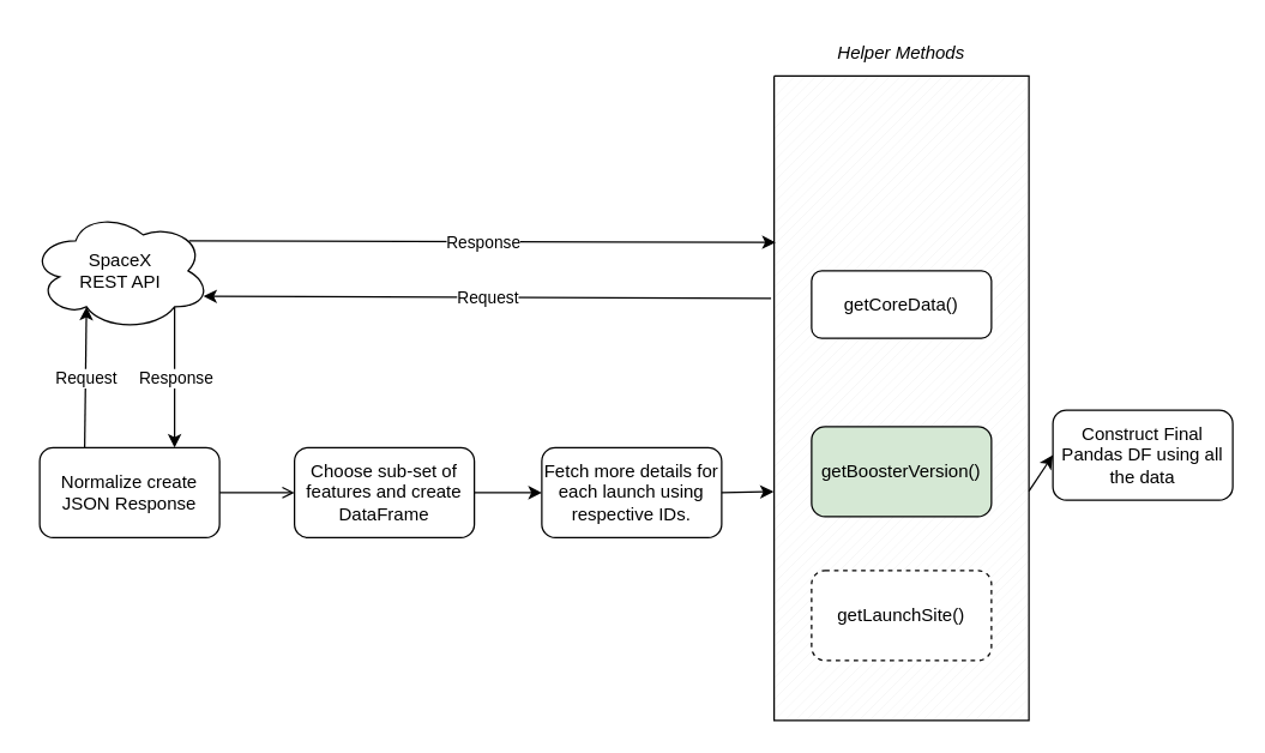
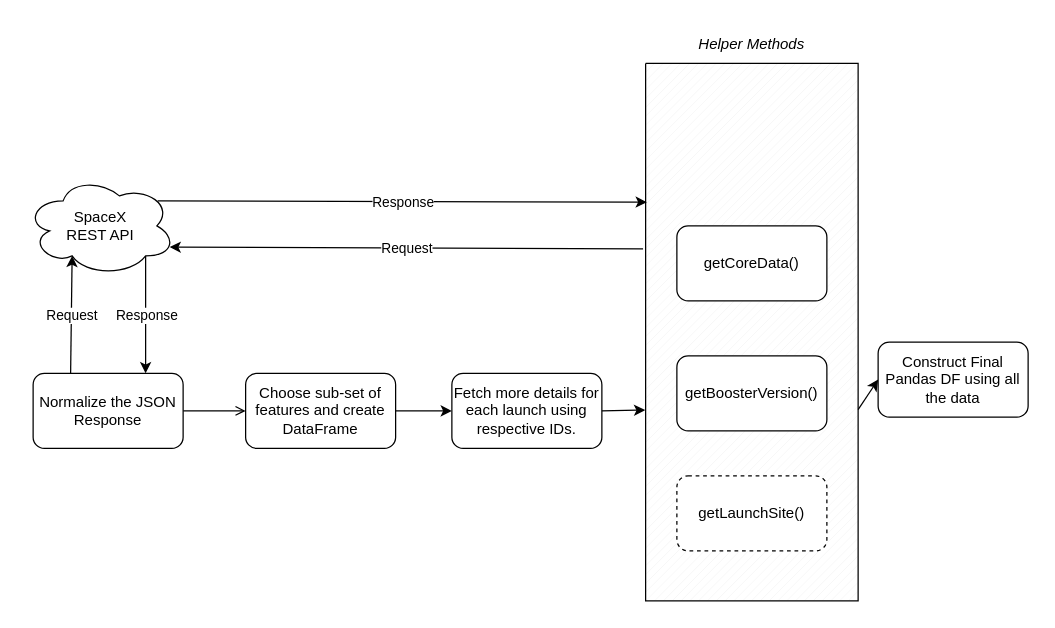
  <mxCell id="0" />
  <mxCell id="1" parent="0" />
  <mxCell id="2" value="SpaceX &lt;br&gt;REST API" style="ellipse;shape=cloud;whiteSpace=wrap;html=1;" vertex="1" parent="1"><mxGeometry x="20" y="140" width="120" height="80" as="geometry" /></mxCell>
  <mxCell id="3" value="" style="edgeStyle=orthogonalEdgeStyle;rounded=0;orthogonalLoop=1;jettySize=auto;html=1;endArrow=open;" edge="1" parent="1" source="4" target="10"><mxGeometry relative="1" as="geometry" /></mxCell>
- <mxCell id="4" value="Normalize create JSON Response" style="rounded=1;whiteSpace=wrap;html=1;" vertex="1" parent="1"><mxGeometry x="26" y="298" width="120" height="60" as="geometry" /></mxCell>
+ <mxCell id="4" value="Normalize the JSON Response" style="rounded=1;whiteSpace=wrap;html=1;" vertex="1" parent="1"><mxGeometry x="26" y="298" width="120" height="60" as="geometry" /></mxCell>
  <mxCell id="5" value="" style="endArrow=classic;html=1;rounded=0;exitX=0.8;exitY=0.8;exitDx=0;exitDy=0;exitPerimeter=0;entryX=0.75;entryY=0;entryDx=0;entryDy=0;" edge="1" parent="1" source="2" target="4"><mxGeometry relative="1" as="geometry"><mxPoint x="366" y="328" as="sourcePoint" /><mxPoint x="216" y="306" as="targetPoint" /></mxGeometry></mxCell>
  <mxCell id="6" value="Response" style="edgeLabel;resizable=0;html=1;align=center;verticalAlign=middle;" connectable="0" vertex="1" parent="5"><mxGeometry relative="1" as="geometry" /></mxCell>
  <mxCell id="7" value="" style="endArrow=classic;html=1;rounded=0;exitX=0.25;exitY=0;exitDx=0;exitDy=0;entryX=0.31;entryY=0.8;entryDx=0;entryDy=0;entryPerimeter=0;" edge="1" parent="1" source="4" target="2"><mxGeometry relative="1" as="geometry"><mxPoint x="366" y="328" as="sourcePoint" /><mxPoint x="466" y="328" as="targetPoint" /></mxGeometry></mxCell>
  <mxCell id="8" value="Request" style="edgeLabel;resizable=0;html=1;align=center;verticalAlign=middle;" connectable="0" vertex="1" parent="7"><mxGeometry relative="1" as="geometry" /></mxCell>
  <mxCell id="9" value="" style="edgeStyle=orthogonalEdgeStyle;rounded=0;orthogonalLoop=1;jettySize=auto;html=1;" edge="1" parent="1" source="10" target="11"><mxGeometry relative="1" as="geometry" /></mxCell>
  <mxCell id="10" value="Choose sub-set of features and create DataFrame" style="rounded=1;whiteSpace=wrap;html=1;" vertex="1" parent="1"><mxGeometry x="196" y="298" width="120" height="60" as="geometry" /></mxCell>
  <mxCell id="11" value="Fetch more details for each launch using respective IDs." style="rounded=1;whiteSpace=wrap;html=1;" vertex="1" parent="1"><mxGeometry x="361" y="298" width="120" height="60" as="geometry" /></mxCell>
  <mxCell id="12" value="" style="verticalLabelPosition=bottom;verticalAlign=top;html=1;shape=mxgraph.basic.patternFillRect;fillStyle=diag;step=5;fillStrokeWidth=0.2;fillStrokeColor=#dddddd;" vertex="1" parent="1"><mxGeometry x="516" y="50" width="170" height="430" as="geometry" /></mxCell>
  <mxCell id="13" value="" style="endArrow=classic;html=1;rounded=0;exitX=1;exitY=0.5;exitDx=0;exitDy=0;entryX=-0.002;entryY=0.466;entryDx=0;entryDy=0;entryPerimeter=0;" edge="1" parent="1" source="11"><mxGeometry width="50" height="50" relative="1" as="geometry"><mxPoint x="326" y="327" as="sourcePoint" /><mxPoint x="515.66" y="327.38" as="targetPoint" /></mxGeometry></mxCell>
  <mxCell id="14" value="&lt;i&gt;Helper Methods&lt;/i&gt;" style="text;html=1;strokeColor=none;fillColor=none;align=center;verticalAlign=middle;whiteSpace=wrap;rounded=0;" vertex="1" parent="1"><mxGeometry x="541" y="20" width="120" height="30" as="geometry" /></mxCell>
- <mxCell id="15" value="getCoreData()" style="rounded=1;whiteSpace=wrap;html=1;" vertex="1" parent="1"><mxGeometry x="541" y="180" width="120" height="45" as="geometry" /></mxCell>
- <mxCell id="16" value="getBoosterVersion()" style="rounded=1;whiteSpace=wrap;html=1;fillColor=#d5e8d4;" vertex="1" parent="1"><mxGeometry x="541" y="284" width="120" height="60" as="geometry" /></mxCell>
+ <mxCell id="15" value="getCoreData()" style="rounded=1;whiteSpace=wrap;html=1;" vertex="1" parent="1"><mxGeometry x="541" y="180" width="120" height="60" as="geometry" /></mxCell>
+ <mxCell id="16" value="getBoosterVersion()" style="rounded=1;whiteSpace=wrap;html=1;" vertex="1" parent="1"><mxGeometry x="541" y="284" width="120" height="60" as="geometry" /></mxCell>
  <mxCell id="17" value="getLaunchSite()" style="rounded=1;whiteSpace=wrap;html=1;dashed=1;" vertex="1" parent="1"><mxGeometry x="541" y="380" width="120" height="60" as="geometry" /></mxCell>
  <mxCell id="18" value="" style="endArrow=classic;html=1;rounded=0;exitX=-0.012;exitY=0.343;exitDx=0;exitDy=0;entryX=0.96;entryY=0.7;entryDx=0;entryDy=0;entryPerimeter=0;exitPerimeter=0;" edge="1" parent="1"><mxGeometry relative="1" as="geometry"><mxPoint x="513.96" y="198.49" as="sourcePoint" /><mxPoint x="135.2" y="197" as="targetPoint" /></mxGeometry></mxCell>
  <mxCell id="19" value="Request" style="edgeLabel;resizable=0;html=1;align=center;verticalAlign=middle;" connectable="0" vertex="1" parent="18"><mxGeometry relative="1" as="geometry" /></mxCell>
  <mxCell id="20" value="" style="endArrow=classic;html=1;rounded=0;exitX=0.88;exitY=0.25;exitDx=0;exitDy=0;exitPerimeter=0;" edge="1" parent="1" source="2"><mxGeometry relative="1" as="geometry"><mxPoint x="136.6" y="164" as="sourcePoint" /><mxPoint x="517" y="161" as="targetPoint" /></mxGeometry></mxCell>
  <mxCell id="21" value="Response" style="edgeLabel;resizable=0;html=1;align=center;verticalAlign=middle;" connectable="0" vertex="1" parent="20"><mxGeometry relative="1" as="geometry" /></mxCell>
  <mxCell id="22" value="Construct Final Pandas DF using all the data" style="rounded=1;whiteSpace=wrap;html=1;" vertex="1" parent="1"><mxGeometry x="702" y="273" width="120" height="60" as="geometry" /></mxCell>
  <mxCell id="23" value="" style="endArrow=classic;html=1;rounded=0;exitX=1;exitY=0.628;exitDx=0;exitDy=0;exitPerimeter=0;entryX=0;entryY=0.5;entryDx=0;entryDy=0;" edge="1" parent="1" target="22"><mxGeometry width="50" height="50" relative="1" as="geometry"><mxPoint x="686" y="327.04" as="sourcePoint" /><mxPoint x="776" y="417" as="targetPoint" /></mxGeometry></mxCell>
